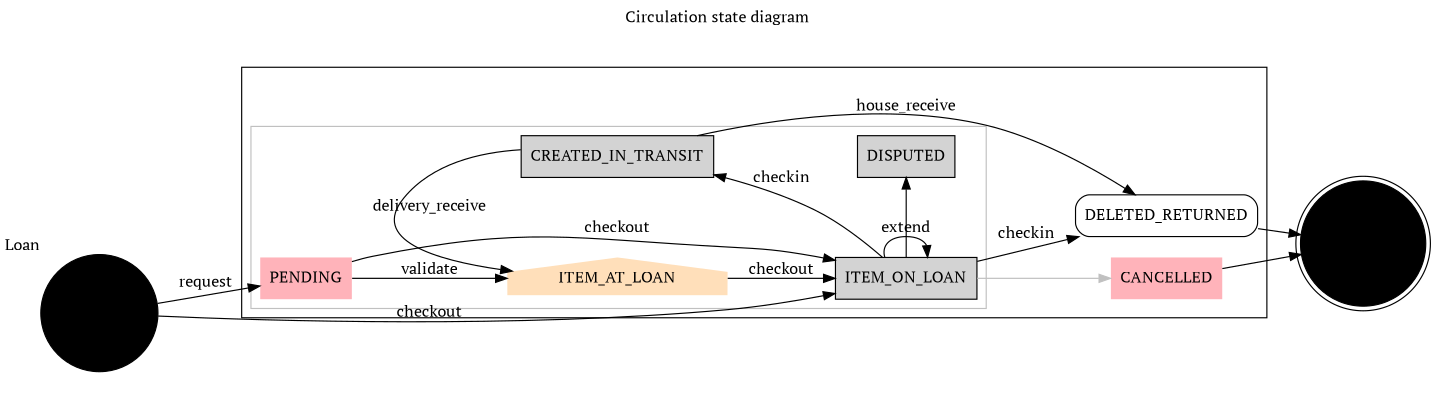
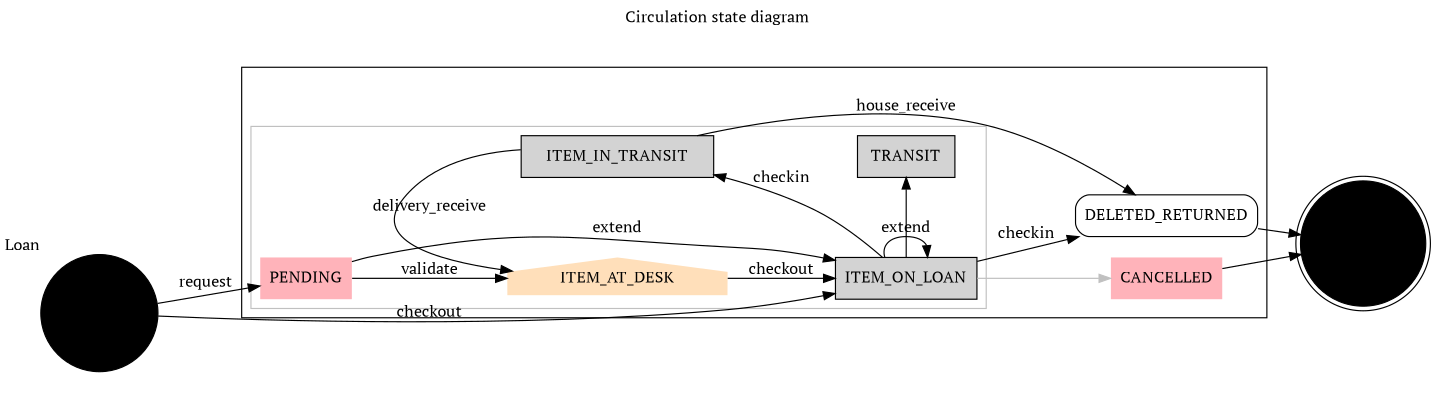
  digraph {
    compound=True
    fontname="PT Serif"
    label="Circulation state diagram"
    labelloc=t
    rankdir=LR
    node [fontname="PT Serif" shape=rectangle style=filled]
    edge [fontname="PT Serif"]
    n1 [label=DELETED_RETURNED style=rounded]
    CANCELLED [color=transparent fillcolor="#ffb3ba"]
-   ITEM_AT_DESK [color=transparent fillcolor="#ffdfba" shape=house label=ITEM_AT_LOAN]
-   ITEM_IN_TRANSIT [label=CREATED_IN_TRANSIT]
+   ITEM_AT_DESK [color=transparent fillcolor="#ffdfba" shape=house]
+   ITEM_IN_TRANSIT
    ITEM_ON_LOAN
-   DISPUTED
+   DISPUTED [label=TRANSIT]
    PENDING [color=transparent fillcolor="#ffb3ba"]
    DELETED [fillcolor=black shape=doublecircle]
    CREATED [color=black shape=circle xlabel=Loan]
    subgraph cluster_1 {
      label=""
      subgraph sub_2 {
        label=""
        rank=same
        n1
        CANCELLED
      }
      subgraph cluster_3 {
        color=gray
        label=""
        PENDING
        subgraph sub_4 {
          color=gray
          label=""
          rank=same
          ITEM_AT_DESK
          ITEM_IN_TRANSIT
        }
        subgraph sub_5 {
          color=gray
          label=""
          rank=same
          ITEM_ON_LOAN
          DISPUTED
        }
      }
    }
    n1 -> DELETED
    CANCELLED -> DELETED
    ITEM_AT_DESK -> ITEM_ON_LOAN [label=checkout]
    ITEM_IN_TRANSIT -> n1 [label=house_receive]
    ITEM_IN_TRANSIT -> ITEM_AT_DESK [label=<delivery_receive>]
    ITEM_ON_LOAN -> n1 [label=checkin]
    ITEM_ON_LOAN -> CANCELLED [color=gray]
    ITEM_ON_LOAN -> ITEM_IN_TRANSIT [label=checkin]
    ITEM_ON_LOAN -> ITEM_ON_LOAN [label=extend]
    ITEM_ON_LOAN -> DISPUTED
    PENDING -> ITEM_AT_DESK [label=validate]
-   PENDING -> ITEM_ON_LOAN [label=checkout]
+   PENDING -> ITEM_ON_LOAN [label=extend]
    CREATED -> ITEM_ON_LOAN [label=checkout]
    CREATED -> PENDING [label=request]
  }
